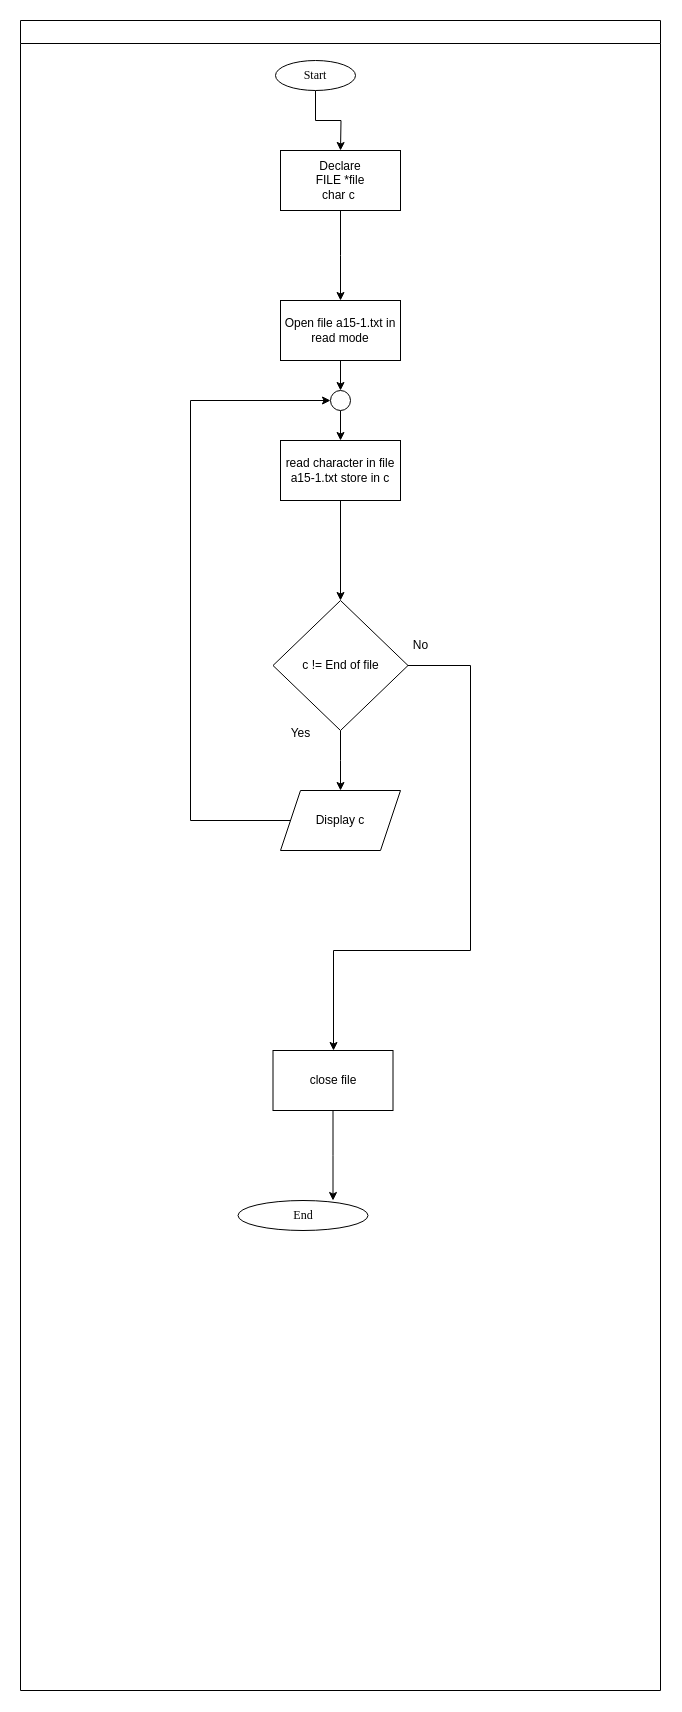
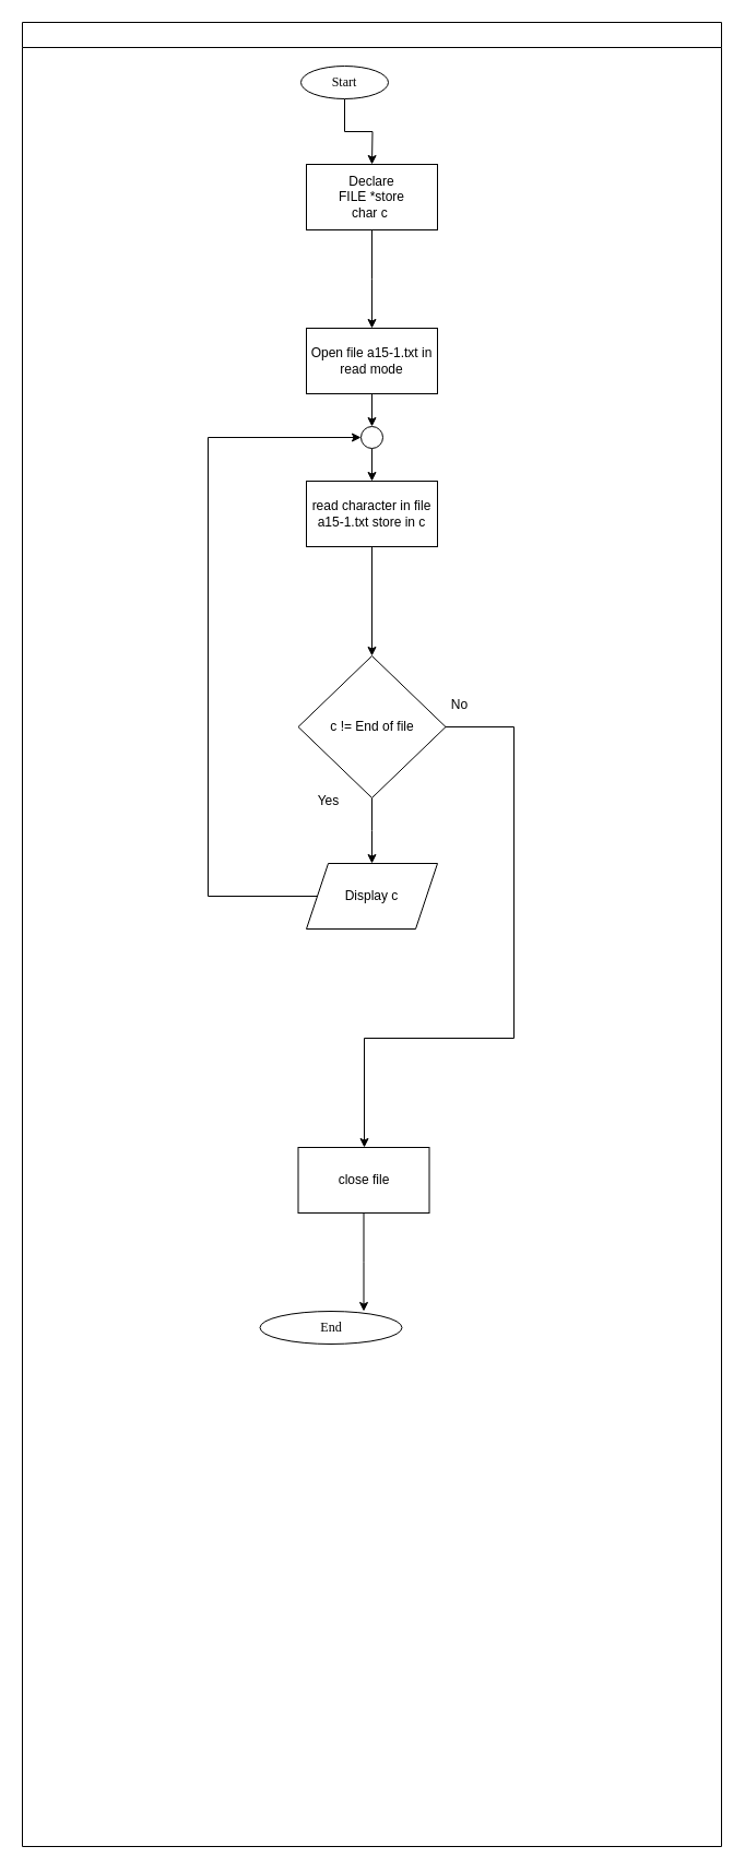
  <mxCell id="0" />
  <mxCell id="1" parent="0" />
  <mxCell id="2" value="" style="swimlane;fontFamily=Sarabun;fontSource=https%3A%2F%2Ffonts.googleapis.com%2Fcss%3Ffamily%3DSarabun;" parent="1" vertex="1"><mxGeometry x="20" y="20" width="640" height="1670" as="geometry" /></mxCell>
  <mxCell id="3" style="edgeStyle=orthogonalEdgeStyle;rounded=0;orthogonalLoop=1;jettySize=auto;html=1;" parent="2" source="4" edge="1"><mxGeometry relative="1" as="geometry"><mxPoint x="320" y="130" as="targetPoint" /></mxGeometry></mxCell>
  <mxCell id="4" value="&lt;font data-font-src=&quot;https://fonts.googleapis.com/css?family=Sarabun&quot; face=&quot;Sarabun&quot;&gt;Start&lt;/font&gt;" style="ellipse;whiteSpace=wrap;html=1;" parent="2" vertex="1"><mxGeometry x="255" y="40" width="80" height="30" as="geometry" /></mxCell>
  <mxCell id="5" style="edgeStyle=orthogonalEdgeStyle;rounded=0;orthogonalLoop=1;jettySize=auto;html=1;" edge="1" parent="2" source="6"><mxGeometry relative="1" as="geometry"><mxPoint x="320" y="280" as="targetPoint" /></mxGeometry></mxCell>
- <mxCell id="6" value="Declare&lt;br&gt;FILE *file&lt;div&gt;char c&amp;nbsp;&lt;/div&gt;" style="rounded=0;whiteSpace=wrap;html=1;" vertex="1" parent="2"><mxGeometry x="260" y="130" width="120" height="60" as="geometry" /></mxCell>
+ <mxCell id="6" value="Declare&lt;br&gt;FILE *store&lt;div&gt;char c&amp;nbsp;&lt;/div&gt;" style="rounded=0;whiteSpace=wrap;html=1;" vertex="1" parent="2"><mxGeometry x="260" y="130" width="120" height="60" as="geometry" /></mxCell>
  <mxCell id="7" style="edgeStyle=orthogonalEdgeStyle;rounded=0;orthogonalLoop=1;jettySize=auto;html=1;entryX=0.5;entryY=0;entryDx=0;entryDy=0;" edge="1" parent="2" source="8" target="17"><mxGeometry relative="1" as="geometry" /></mxCell>
  <mxCell id="8" value="Open file&amp;nbsp;a15-1.txt in read mode" style="rounded=0;whiteSpace=wrap;html=1;" vertex="1" parent="2"><mxGeometry x="260" y="280" width="120" height="60" as="geometry" /></mxCell>
  <mxCell id="9" style="edgeStyle=orthogonalEdgeStyle;rounded=0;orthogonalLoop=1;jettySize=auto;html=1;" edge="1" parent="2" source="11"><mxGeometry relative="1" as="geometry"><mxPoint x="320" y="770" as="targetPoint" /></mxGeometry></mxCell>
  <mxCell id="10" style="edgeStyle=orthogonalEdgeStyle;rounded=0;orthogonalLoop=1;jettySize=auto;html=1;" edge="1" parent="2" source="11" target="19"><mxGeometry relative="1" as="geometry"><Array as="points"><mxPoint x="450" y="645" /><mxPoint x="450" y="930" /><mxPoint x="313" y="930" /></Array></mxGeometry></mxCell>
  <mxCell id="11" value="c != End of file" style="rhombus;whiteSpace=wrap;html=1;" vertex="1" parent="2"><mxGeometry x="252.5" y="580" width="135" height="130" as="geometry" /></mxCell>
  <mxCell id="12" style="edgeStyle=orthogonalEdgeStyle;rounded=0;orthogonalLoop=1;jettySize=auto;html=1;" edge="1" parent="2" source="13" target="11"><mxGeometry relative="1" as="geometry" /></mxCell>
  <mxCell id="13" value="read character in file a15-1.txt store in c" style="rounded=0;whiteSpace=wrap;html=1;" vertex="1" parent="2"><mxGeometry x="260" y="420" width="120" height="60" as="geometry" /></mxCell>
  <mxCell id="14" style="edgeStyle=orthogonalEdgeStyle;rounded=0;orthogonalLoop=1;jettySize=auto;html=1;entryX=0;entryY=0.5;entryDx=0;entryDy=0;" edge="1" parent="2" source="15" target="17"><mxGeometry relative="1" as="geometry"><Array as="points"><mxPoint x="170" y="800" /><mxPoint x="170" y="380" /></Array></mxGeometry></mxCell>
  <mxCell id="15" value="Display c" style="shape=parallelogram;perimeter=parallelogramPerimeter;whiteSpace=wrap;html=1;fixedSize=1;" vertex="1" parent="2"><mxGeometry x="260" y="770" width="120" height="60" as="geometry" /></mxCell>
  <mxCell id="16" style="edgeStyle=orthogonalEdgeStyle;rounded=0;orthogonalLoop=1;jettySize=auto;html=1;entryX=0.5;entryY=0;entryDx=0;entryDy=0;" edge="1" parent="2" source="17" target="13"><mxGeometry relative="1" as="geometry" /></mxCell>
  <mxCell id="17" value="" style="ellipse;whiteSpace=wrap;html=1;aspect=fixed;" vertex="1" parent="2"><mxGeometry x="310" y="370" width="20" height="20" as="geometry" /></mxCell>
  <mxCell id="18" style="edgeStyle=orthogonalEdgeStyle;rounded=0;orthogonalLoop=1;jettySize=auto;html=1;" edge="1" parent="2" source="19"><mxGeometry relative="1" as="geometry"><mxPoint x="312.5" y="1180" as="targetPoint" /></mxGeometry></mxCell>
  <mxCell id="19" value="close file" style="rounded=0;whiteSpace=wrap;html=1;" vertex="1" parent="2"><mxGeometry x="252.5" y="1030" width="120" height="60" as="geometry" /></mxCell>
  <mxCell id="20" value="&lt;font data-font-src=&quot;https://fonts.googleapis.com/css?family=Sarabun&quot; face=&quot;Sarabun&quot;&gt;End&lt;/font&gt;" style="ellipse;whiteSpace=wrap;html=1;" vertex="1" parent="2"><mxGeometry x="217.5" y="1180" width="130" height="30" as="geometry" /></mxCell>
  <mxCell id="21" value="Yes" style="text;html=1;align=center;verticalAlign=middle;resizable=0;points=[];autosize=1;strokeColor=none;fillColor=none;" vertex="1" parent="2"><mxGeometry x="260" y="698" width="40" height="30" as="geometry" /></mxCell>
  <mxCell id="22" value="No" style="text;html=1;align=center;verticalAlign=middle;resizable=0;points=[];autosize=1;strokeColor=none;fillColor=none;" vertex="1" parent="2"><mxGeometry x="380" y="610" width="40" height="30" as="geometry" /></mxCell>
